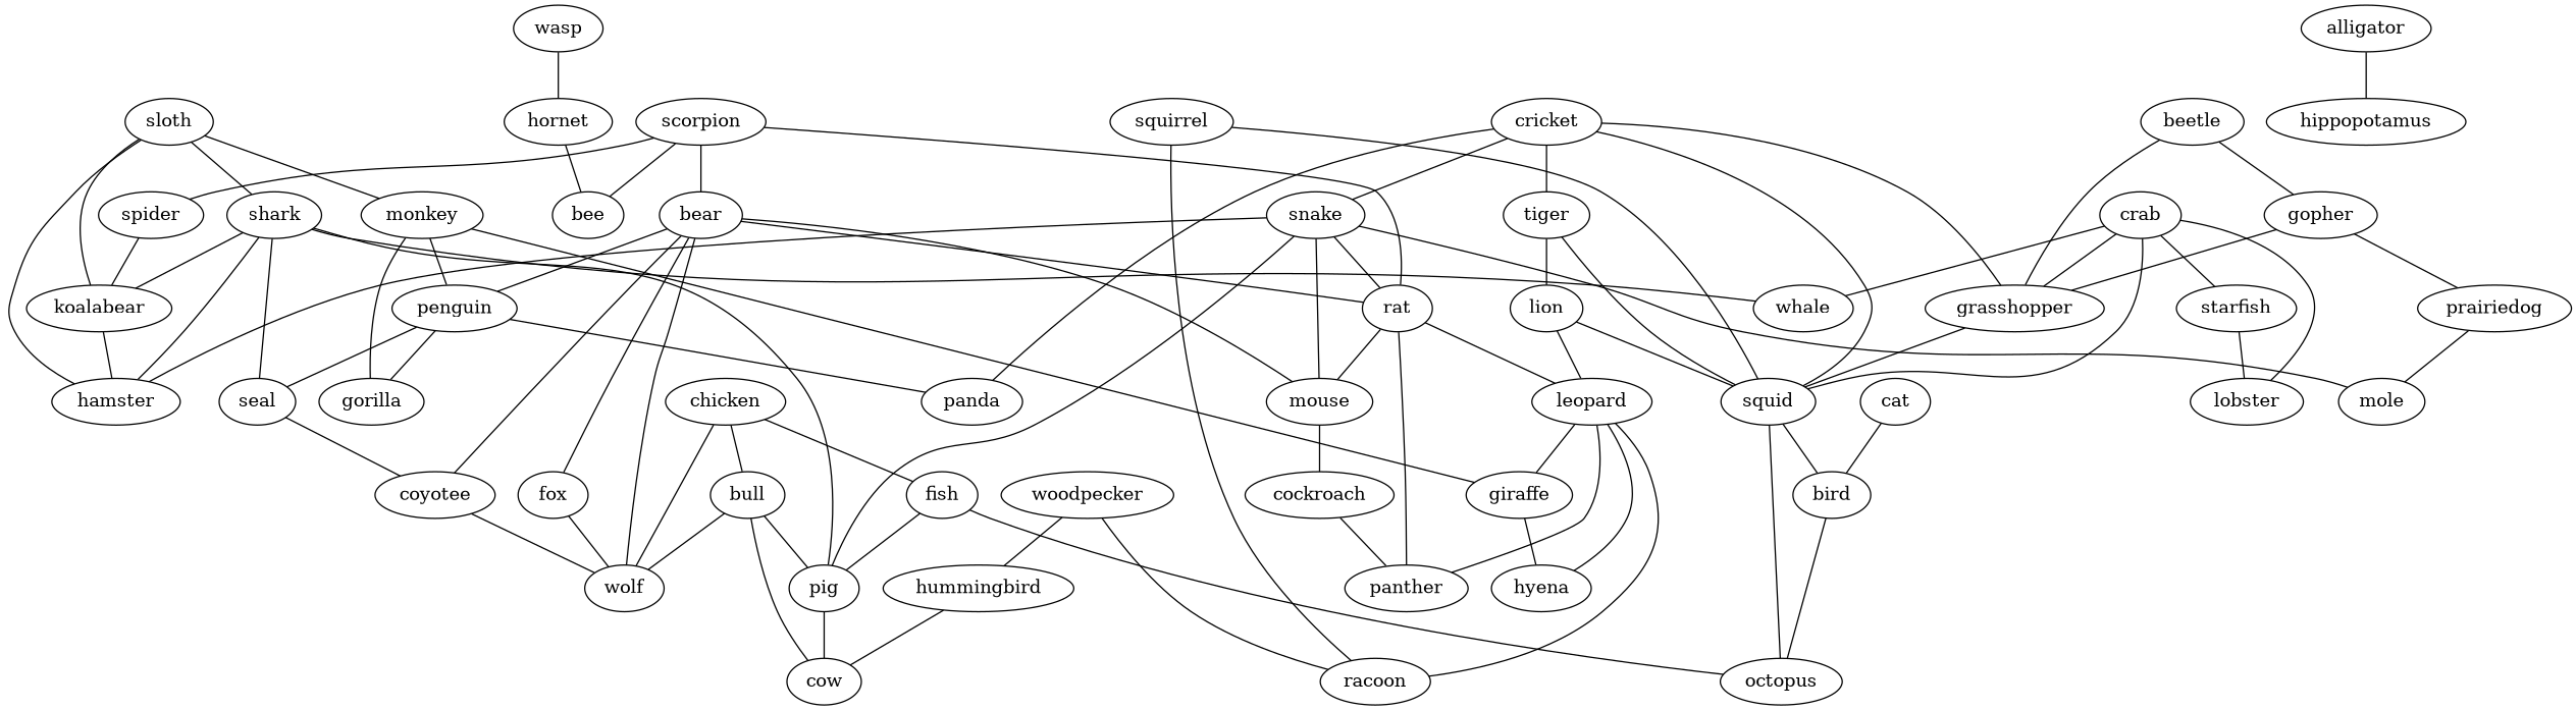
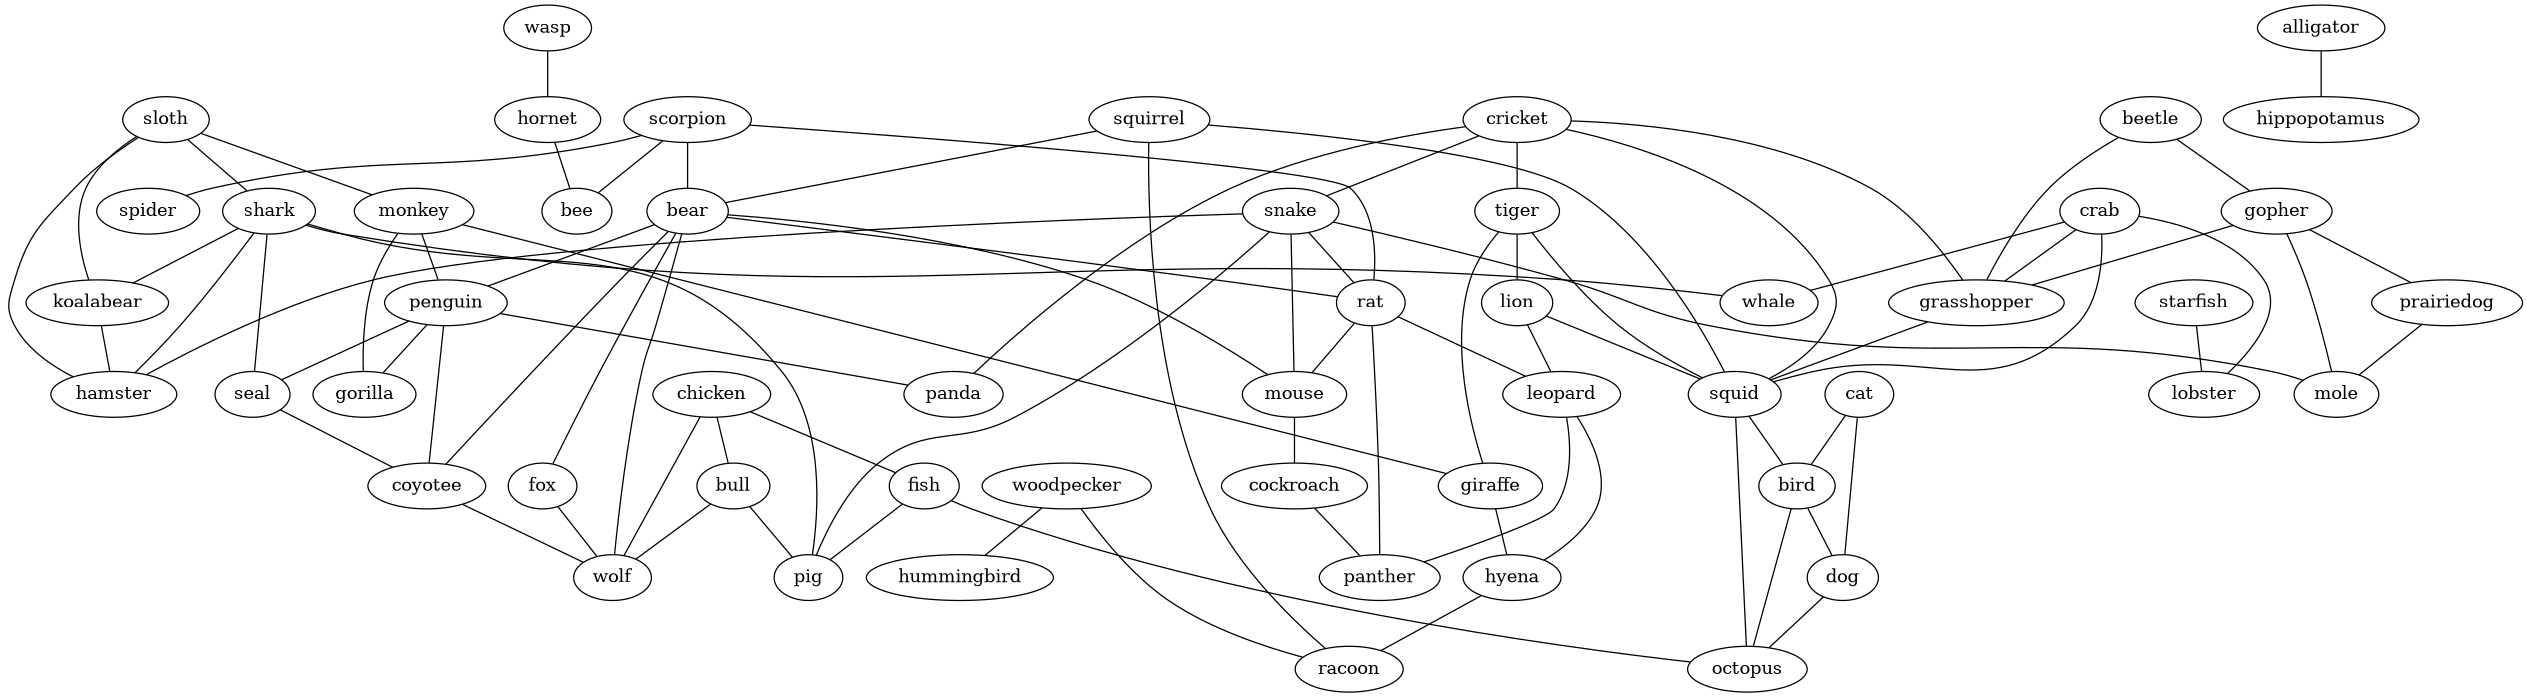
  strict graph {
    edge [weight=1]
    sloth
    monkey
    shark
    koalabear
    hamster
    giraffe
    penguin
    gorilla
    whale
    pig
    seal
    wasp
    hornet
    bee
    beetle
    gopher
    grasshopper
    prairiedog
    mole
    cricket
    squid
    tiger
    snake
    panda
    alligator
    hippopotamus
    hyena
    chicken
    bull
    fish
    wolf
-   cow
    octopus
    crab
    starfish
    lobster
    bird
    coyotee
    scorpion
    bear
    spider
    rat
    mouse
    fox
    leopard
    panther
    lion
    squirrel
    racoon
    cockroach
    cat
+   dog
    woodpecker
    hummingbird
    sloth -- monkey
    sloth -- shark
    sloth -- koalabear
    sloth -- hamster
    monkey -- giraffe
    monkey -- penguin
    monkey -- gorilla
    shark -- koalabear
    shark -- hamster
    shark -- whale
    shark -- pig
    shark -- seal
    koalabear -- hamster
    giraffe -- hyena
    penguin -- gorilla
    penguin -- seal
    penguin -- panda
-   pig -- cow
+   penguin -- coyotee
    seal -- coyotee
    wasp -- hornet
    hornet -- bee
    beetle -- gopher
    beetle -- grasshopper
    gopher -- grasshopper
    gopher -- prairiedog
+   gopher -- mole
    grasshopper -- squid
    prairiedog -- mole
    cricket -- grasshopper
    cricket -- squid
    cricket -- tiger
    cricket -- snake
    cricket -- panda
    squid -- octopus
    squid -- bird
-   leopard -- giraffe
+   tiger -- giraffe
    tiger -- squid
    tiger -- lion
    snake -- hamster
    snake -- pig
    snake -- mole
    snake -- rat
    snake -- mouse
    alligator -- hippopotamus
    chicken -- bull
    chicken -- fish
    chicken -- wolf
    bull -- pig
    bull -- wolf
-   bull -- cow
    fish -- pig
    fish -- octopus
    crab -- whale
    crab -- grasshopper
    crab -- squid
-   crab -- starfish
    crab -- lobster
    starfish -- lobster
    bird -- octopus
+   bird -- dog
    coyotee -- wolf
    scorpion -- bee
    scorpion -- bear
    scorpion -- spider
    scorpion -- rat
    bear -- penguin
    bear -- wolf
    bear -- coyotee
    bear -- rat
    bear -- mouse
    bear -- fox
-   spider -- koalabear
    rat -- mouse
    rat -- leopard
    rat -- panther
    mouse -- cockroach
    fox -- wolf
    leopard -- hyena
    leopard -- panther
-   leopard -- racoon
+   hyena -- racoon
    lion -- squid
    lion -- leopard
    squirrel -- squid
+   squirrel -- bear
    squirrel -- racoon
    cockroach -- panther
    cat -- bird
+   cat -- dog
+   dog -- octopus
    woodpecker -- racoon
    woodpecker -- hummingbird
-   hummingbird -- cow
  }
